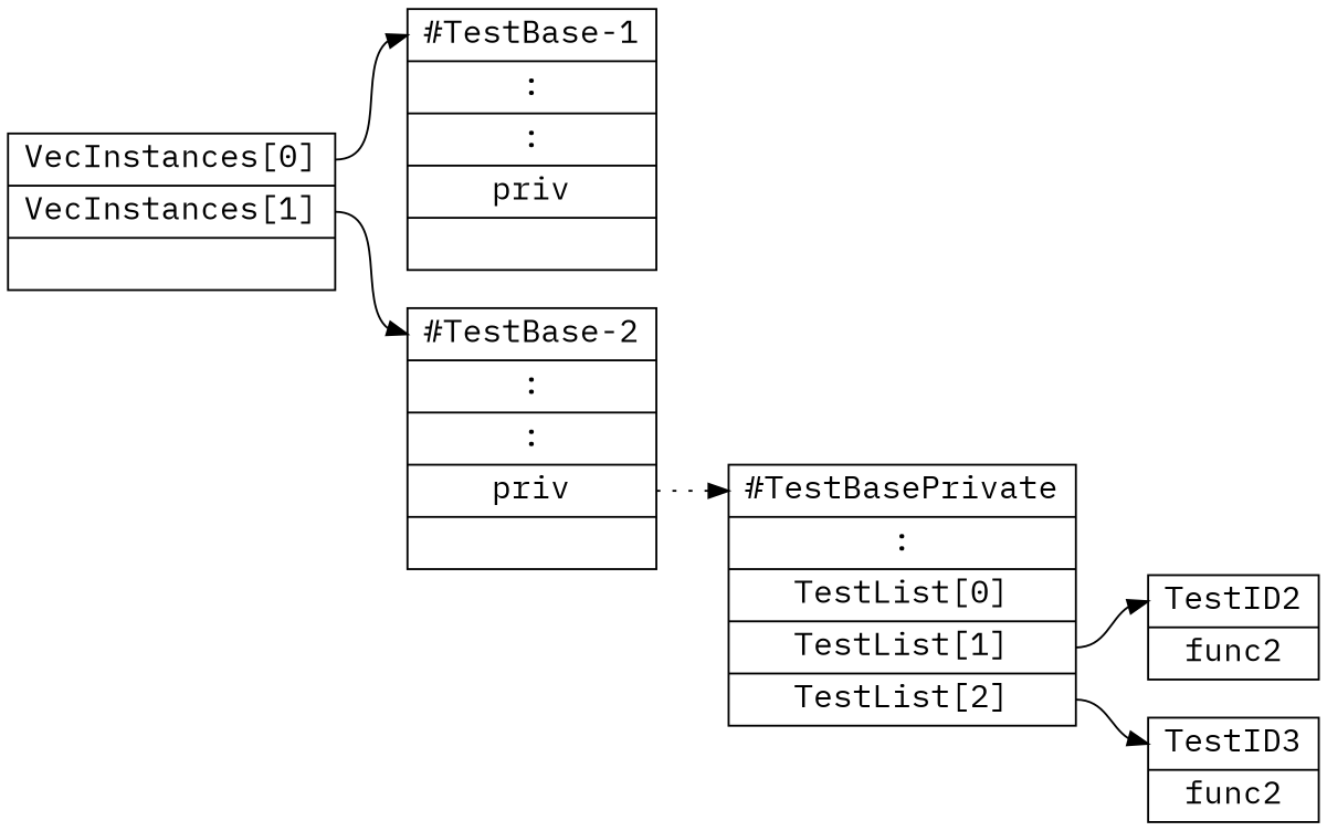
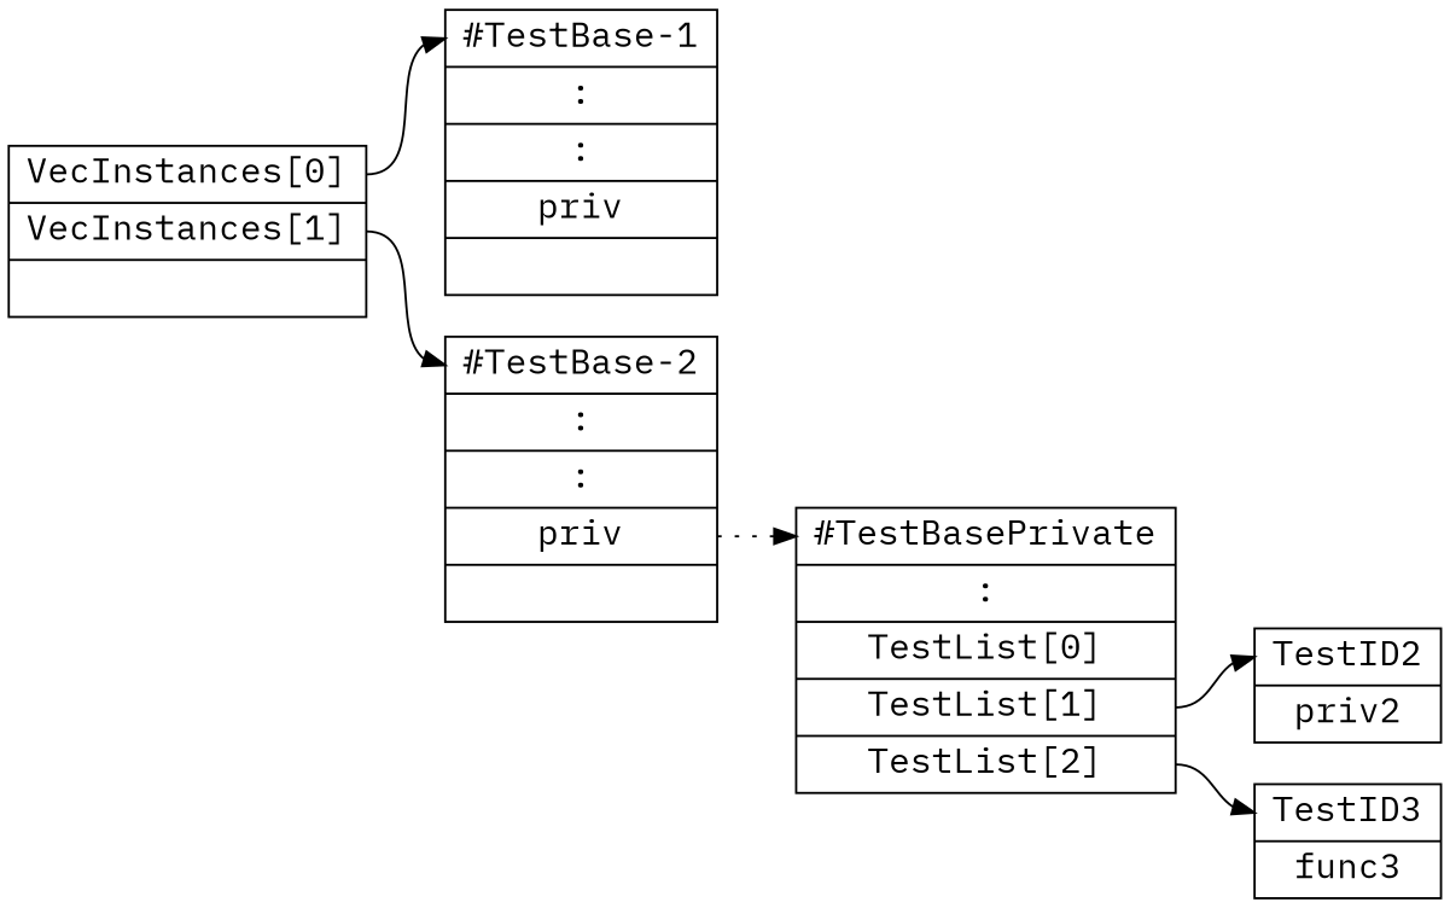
  digraph {
    fontname="IBM Plex Mono"
    rankdir=LR
    node [color=black fontname="IBM Plex Mono" fontsize=16 shape=record]
    edge [fontname="IBM Plex Mono" headport=f0 tailport=f3]
    n1 [label="<f0> VecInstances[0]|<f1> VecInstances[1]|"]
    n2 [label="<f0> #TestBase-1|<f1> :|<f2> :|<f3> priv|"]
    n3 [label="<f0> #TestBase-2|<f1> :|<f2> :|<f3> priv|"]
    n4 [label="<f0> #TestBasePrivate|<f1> :|<f2> TestList[0]|<f3> TestList[1]|<f4> TestList[2]"]
-   n5 [label="<f0> TestID2|<f1> func2"]
-   n6 [label="<f0> TestID3|<f1> func2"]
+   n5 [label="<f0> TestID2|<f1> priv2"]
+   n6 [label="<f0> TestID3|<f1> func3"]
    n1 -> n2 [tailport=f0]
    n1 -> n3 [style=solid tailport=f1]
    n3 -> n4 [style=dotted]
    n4 -> n5
    n4 -> n6 [tailport=f4]
  }
